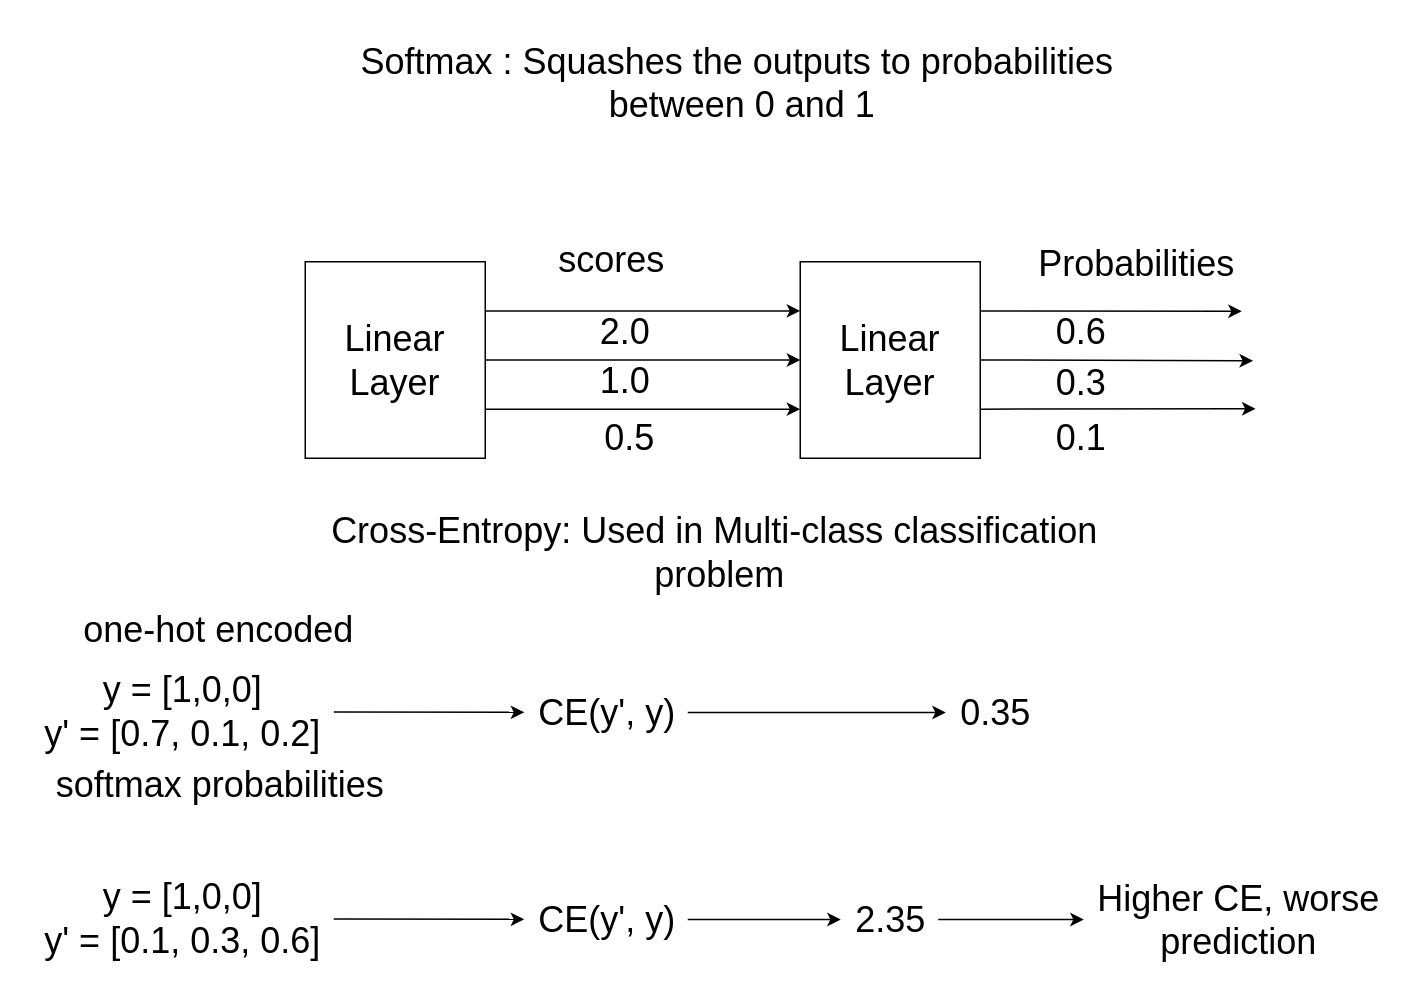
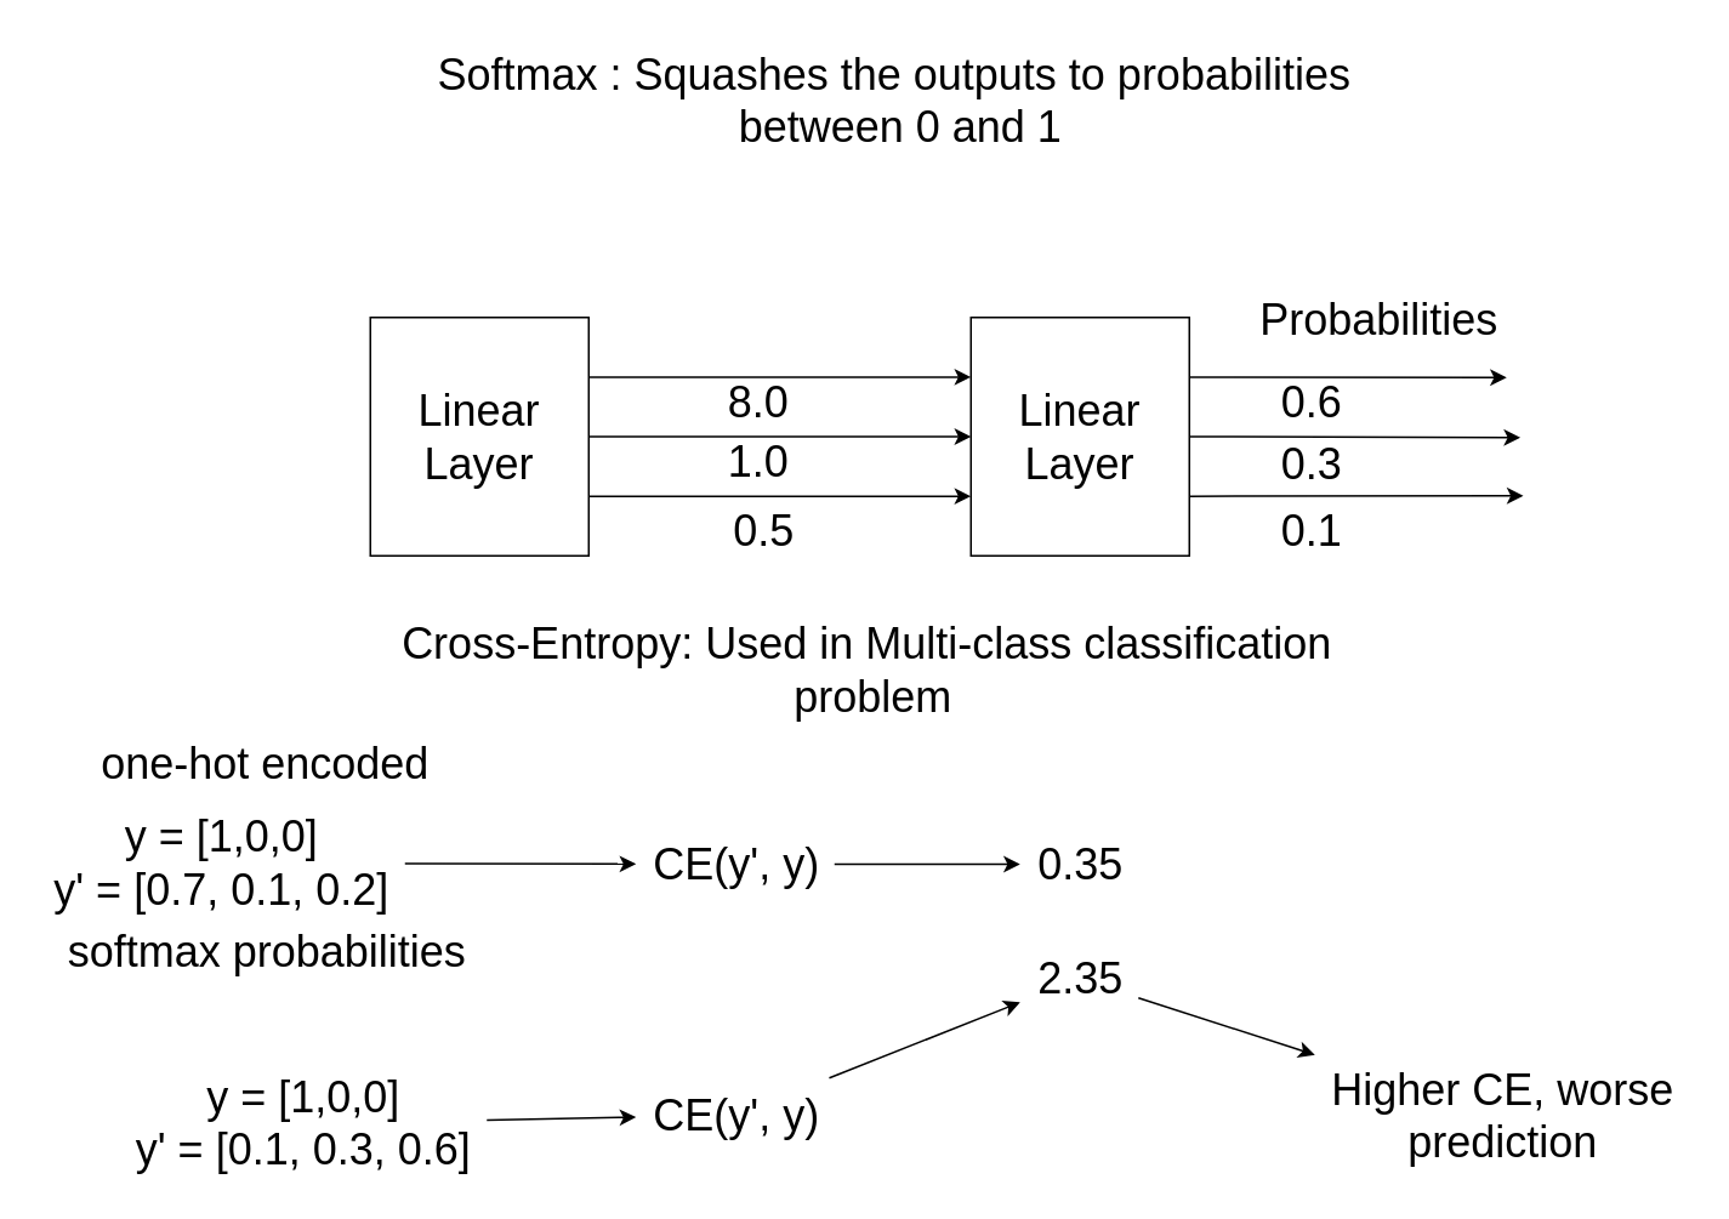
  <mxCell id="0" />
  <mxCell id="1" parent="0" />
  <mxCell id="2" style="edgeStyle=none;html=1;exitX=1;exitY=0.25;exitDx=0;exitDy=0;entryX=0;entryY=0.25;entryDx=0;entryDy=0;fontSize=24;" edge="1" parent="1" source="5" target="9"><mxGeometry relative="1" as="geometry" /></mxCell>
  <mxCell id="3" style="edgeStyle=none;html=1;exitX=1;exitY=0.5;exitDx=0;exitDy=0;fontSize=24;" edge="1" parent="1" source="5" target="9"><mxGeometry relative="1" as="geometry" /></mxCell>
  <mxCell id="4" style="edgeStyle=none;html=1;exitX=1;exitY=0.75;exitDx=0;exitDy=0;entryX=0;entryY=0.75;entryDx=0;entryDy=0;fontSize=24;" edge="1" parent="1" source="5" target="9"><mxGeometry relative="1" as="geometry" /></mxCell>
  <mxCell id="5" value="&lt;font style=&quot;font-size: 24px;&quot;&gt;Linear Layer&lt;/font&gt;" style="whiteSpace=wrap;html=1;" vertex="1" parent="1"><mxGeometry x="203" y="174" width="120" height="131" as="geometry" /></mxCell>
  <mxCell id="6" style="edgeStyle=none;html=1;exitX=1;exitY=0.25;exitDx=0;exitDy=0;fontSize=24;" edge="1" parent="1" source="9"><mxGeometry relative="1" as="geometry"><mxPoint x="827.333" y="207" as="targetPoint" /></mxGeometry></mxCell>
  <mxCell id="7" style="edgeStyle=none;html=1;exitX=1;exitY=0.5;exitDx=0;exitDy=0;fontSize=24;" edge="1" parent="1" source="9"><mxGeometry relative="1" as="geometry"><mxPoint x="834.833" y="240" as="targetPoint" /></mxGeometry></mxCell>
  <mxCell id="8" style="edgeStyle=none;html=1;exitX=1;exitY=0.75;exitDx=0;exitDy=0;fontSize=24;" edge="1" parent="1" source="9"><mxGeometry relative="1" as="geometry"><mxPoint x="836.5" y="272" as="targetPoint" /></mxGeometry></mxCell>
  <mxCell id="9" value="&lt;font style=&quot;font-size: 24px;&quot;&gt;Linear Layer&lt;/font&gt;" style="whiteSpace=wrap;html=1;" vertex="1" parent="1"><mxGeometry x="533" y="174" width="120" height="131" as="geometry" /></mxCell>
- <mxCell id="10" value="scores" style="text;html=1;align=center;verticalAlign=middle;resizable=0;points=[];autosize=1;strokeColor=none;fillColor=none;fontSize=24;" vertex="1" parent="1"><mxGeometry x="362" y="152" width="89" height="41" as="geometry" /></mxCell>
  <mxCell id="11" value="0.6" style="text;html=1;align=center;verticalAlign=middle;resizable=0;points=[];autosize=1;strokeColor=none;fillColor=none;fontSize=24;" vertex="1" parent="1"><mxGeometry x="694" y="200" width="51" height="41" as="geometry" /></mxCell>
  <mxCell id="12" value="0.3" style="text;html=1;align=center;verticalAlign=middle;resizable=0;points=[];autosize=1;strokeColor=none;fillColor=none;fontSize=24;" vertex="1" parent="1"><mxGeometry x="694" y="234" width="51" height="41" as="geometry" /></mxCell>
  <mxCell id="13" value="0.1" style="text;html=1;align=center;verticalAlign=middle;resizable=0;points=[];autosize=1;strokeColor=none;fillColor=none;fontSize=24;" vertex="1" parent="1"><mxGeometry x="694" y="271" width="51" height="41" as="geometry" /></mxCell>
  <mxCell id="14" value="Probabilities" style="text;html=1;align=center;verticalAlign=middle;resizable=0;points=[];autosize=1;strokeColor=none;fillColor=none;fontSize=24;" vertex="1" parent="1"><mxGeometry x="682" y="155" width="149" height="41" as="geometry" /></mxCell>
- <mxCell id="15" value="2.0" style="text;html=1;align=center;verticalAlign=middle;resizable=0;points=[];autosize=1;strokeColor=none;fillColor=none;fontSize=24;" vertex="1" parent="1"><mxGeometry x="390" y="200" width="51" height="41" as="geometry" /></mxCell>
+ <mxCell id="15" value="8.0" style="text;html=1;align=center;verticalAlign=middle;resizable=0;points=[];autosize=1;strokeColor=none;fillColor=none;fontSize=24;" vertex="1" parent="1"><mxGeometry x="390" y="200" width="51" height="41" as="geometry" /></mxCell>
  <mxCell id="16" value="1.0" style="text;html=1;align=center;verticalAlign=middle;resizable=0;points=[];autosize=1;strokeColor=none;fillColor=none;fontSize=24;" vertex="1" parent="1"><mxGeometry x="390" y="233" width="51" height="41" as="geometry" /></mxCell>
  <mxCell id="17" value="0.5" style="text;html=1;align=center;verticalAlign=middle;resizable=0;points=[];autosize=1;strokeColor=none;fillColor=none;fontSize=24;" vertex="1" parent="1"><mxGeometry x="393" y="271" width="51" height="41" as="geometry" /></mxCell>
  <mxCell id="18" value="Softmax : Squashes the outputs to probabilities&amp;nbsp;&lt;br&gt;between 0 and 1" style="text;html=1;align=center;verticalAlign=middle;resizable=0;points=[];autosize=1;strokeColor=none;fillColor=none;fontSize=24;" vertex="1" parent="1"><mxGeometry x="231" y="20" width="526" height="70" as="geometry" /></mxCell>
  <mxCell id="19" value="Cross-Entropy: Used in Multi-class classification&amp;nbsp;&lt;br&gt;problem" style="text;html=1;align=center;verticalAlign=middle;resizable=0;points=[];autosize=1;strokeColor=none;fillColor=none;fontSize=24;" vertex="1" parent="1"><mxGeometry x="211" y="333" width="536" height="70" as="geometry" /></mxCell>
  <mxCell id="20" value="" style="edgeStyle=none;html=1;fontSize=24;" edge="1" parent="1" source="21" target="23"><mxGeometry relative="1" as="geometry" /></mxCell>
  <mxCell id="21" value="y = [1,0,0]&lt;br&gt;y' = [0.7, 0.1, 0.2]" style="text;html=1;align=center;verticalAlign=middle;resizable=0;points=[];autosize=1;strokeColor=none;fillColor=none;fontSize=24;" vertex="1" parent="1"><mxGeometry x="20" y="439" width="202" height="70" as="geometry" /></mxCell>
  <mxCell id="22" value="" style="edgeStyle=none;html=1;fontSize=24;" edge="1" parent="1" source="23" target="24"><mxGeometry relative="1" as="geometry" /></mxCell>
  <mxCell id="23" value="CE(y', y)" style="text;html=1;align=center;verticalAlign=middle;resizable=0;points=[];autosize=1;strokeColor=none;fillColor=none;fontSize=24;" vertex="1" parent="1"><mxGeometry x="349" y="454" width="109" height="41" as="geometry" /></mxCell>
- <mxCell id="24" value="0.35" style="text;html=1;align=center;verticalAlign=middle;resizable=0;points=[];autosize=1;strokeColor=none;fillColor=none;fontSize=24;" vertex="1" parent="1"><mxGeometry x="630" y="454" width="65" height="41" as="geometry" /></mxCell>
+ <mxCell id="24" value="0.35" style="text;html=1;align=center;verticalAlign=middle;resizable=0;points=[];autosize=1;strokeColor=none;fillColor=none;fontSize=24;" vertex="1" parent="1"><mxGeometry x="560" y="454" width="65" height="41" as="geometry" /></mxCell>
  <mxCell id="25" value="" style="edgeStyle=none;html=1;fontSize=24;" edge="1" source="26" target="28" parent="1"><mxGeometry relative="1" as="geometry" /></mxCell>
- <mxCell id="26" value="y = [1,0,0]&lt;br&gt;y' = [0.1, 0.3, 0.6]" style="text;html=1;align=center;verticalAlign=middle;resizable=0;points=[];autosize=1;strokeColor=none;fillColor=none;fontSize=24;" vertex="1" parent="1"><mxGeometry x="20" y="577" width="202" height="70" as="geometry" /></mxCell>
+ <mxCell id="26" value="y = [1,0,0]&lt;br&gt;y' = [0.1, 0.3, 0.6]" style="text;html=1;align=center;verticalAlign=middle;resizable=0;points=[];autosize=1;strokeColor=none;fillColor=none;fontSize=24;" vertex="1" parent="1"><mxGeometry x="65" y="582" width="202" height="70" as="geometry" /></mxCell>
  <mxCell id="27" value="" style="edgeStyle=none;html=1;fontSize=24;" edge="1" source="28" target="30" parent="1"><mxGeometry relative="1" as="geometry" /></mxCell>
  <mxCell id="28" value="CE(y', y)" style="text;html=1;align=center;verticalAlign=middle;resizable=0;points=[];autosize=1;strokeColor=none;fillColor=none;fontSize=24;" vertex="1" parent="1"><mxGeometry x="349" y="592" width="109" height="41" as="geometry" /></mxCell>
  <mxCell id="29" value="" style="edgeStyle=none;html=1;fontSize=24;" edge="1" source="30" target="31" parent="1"><mxGeometry relative="1" as="geometry" /></mxCell>
- <mxCell id="30" value="2.35" style="text;html=1;align=center;verticalAlign=middle;resizable=0;points=[];autosize=1;strokeColor=none;fillColor=none;fontSize=24;" vertex="1" parent="1"><mxGeometry x="560" y="592" width="65" height="41" as="geometry" /></mxCell>
+ <mxCell id="30" value="2.35" style="text;html=1;align=center;verticalAlign=middle;resizable=0;points=[];autosize=1;strokeColor=none;fillColor=none;fontSize=24;" vertex="1" parent="1"><mxGeometry x="560" y="517" width="65" height="41" as="geometry" /></mxCell>
  <mxCell id="31" value="Higher CE, worse&lt;br&gt;prediction" style="text;html=1;align=center;verticalAlign=middle;resizable=0;points=[];autosize=1;strokeColor=none;fillColor=none;fontSize=24;" vertex="1" parent="1"><mxGeometry x="722" y="577.5" width="206" height="70" as="geometry" /></mxCell>
  <mxCell id="32" value="one-hot encoded" style="text;html=1;align=center;verticalAlign=middle;resizable=0;points=[];autosize=1;strokeColor=none;fillColor=none;fontSize=24;" vertex="1" parent="1"><mxGeometry x="46" y="399" width="198" height="41" as="geometry" /></mxCell>
  <mxCell id="33" value="softmax probabilities" style="text;html=1;align=center;verticalAlign=middle;resizable=0;points=[];autosize=1;strokeColor=none;fillColor=none;fontSize=24;" vertex="1" parent="1"><mxGeometry x="27" y="502" width="237" height="41" as="geometry" /></mxCell>
